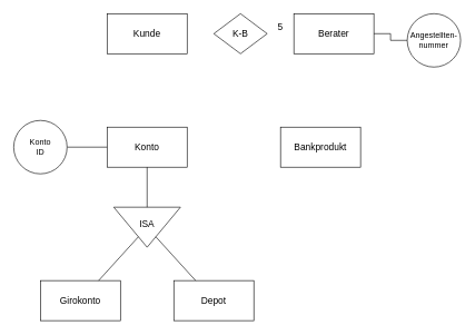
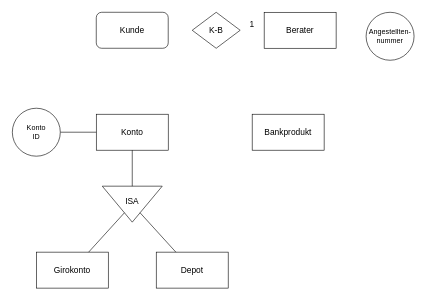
  <mxCell id="0" />
  <mxCell id="1" parent="0" />
- <mxCell id="2" value="&lt;font style=&quot;font-size: 14px;&quot;&gt;Kunde&lt;/font&gt;" style="rounded=0;whiteSpace=wrap;html=1;" vertex="1" parent="1"><mxGeometry x="160" y="20" width="120" height="60" as="geometry" /></mxCell>
+ <mxCell id="2" value="&lt;font style=&quot;font-size: 14px;&quot;&gt;Kunde&lt;/font&gt;" style="whiteSpace=wrap;html=1;rounded=1;" vertex="1" parent="1"><mxGeometry x="160" y="20" width="120" height="60" as="geometry" /></mxCell>
  <mxCell id="3" value="&lt;font style=&quot;font-size: 14px;&quot;&gt;Berater&lt;/font&gt;" style="rounded=0;whiteSpace=wrap;html=1;" vertex="1" parent="1"><mxGeometry x="440" y="20" width="120" height="60" as="geometry" /></mxCell>
- <mxCell id="4" value="5" style="text;html=1;align=center;verticalAlign=middle;whiteSpace=wrap;rounded=0;fontSize=14;" vertex="1" parent="1"><mxGeometry x="410" y="30" width="20" height="20" as="geometry" /></mxCell>
+ <mxCell id="4" value="1" style="text;html=1;align=center;verticalAlign=middle;whiteSpace=wrap;rounded=0;fontSize=14;" vertex="1" parent="1"><mxGeometry x="410" y="30" width="20" height="20" as="geometry" /></mxCell>
  <mxCell id="5" value="&lt;font style=&quot;font-size: 14px;&quot;&gt;Bankprodukt&lt;/font&gt;" style="rounded=0;whiteSpace=wrap;html=1;" vertex="1" parent="1"><mxGeometry x="420" y="190" width="120" height="60" as="geometry" /></mxCell>
  <mxCell id="6" value="&lt;font style=&quot;font-size: 14px;&quot;&gt;Konto&lt;/font&gt;" style="rounded=0;whiteSpace=wrap;html=1;" vertex="1" parent="1"><mxGeometry x="160" y="190" width="120" height="60" as="geometry" /></mxCell>
  <mxCell id="7" value="K-B" style="shape=rhombus;perimeter=rhombusPerimeter;whiteSpace=wrap;html=1;align=center;fontSize=14;" vertex="1" parent="1"><mxGeometry x="320" y="20" width="80" height="60" as="geometry" /></mxCell>
  <mxCell id="8" value="" style="group" vertex="1" connectable="0" parent="1"><mxGeometry x="170" y="310" width="100" height="60" as="geometry" /></mxCell>
  <mxCell id="9" value="" style="triangle;whiteSpace=wrap;html=1;rotation=90;" vertex="1" parent="8"><mxGeometry x="20" y="-20" width="60" height="100" as="geometry" /></mxCell>
  <mxCell id="10" value="ISA" style="text;html=1;align=center;verticalAlign=middle;whiteSpace=wrap;rounded=0;fontSize=14;" vertex="1" parent="8"><mxGeometry x="20" y="10" width="60" height="30" as="geometry" /></mxCell>
  <mxCell id="11" style="edgeStyle=orthogonalEdgeStyle;rounded=0;orthogonalLoop=1;jettySize=auto;html=1;endArrow=none;endFill=0;" edge="1" parent="1" source="9" target="6"><mxGeometry relative="1" as="geometry" /></mxCell>
  <mxCell id="12" value="&lt;font style=&quot;font-size: 14px;&quot;&gt;Girokonto&lt;/font&gt;" style="rounded=0;whiteSpace=wrap;html=1;" vertex="1" parent="1"><mxGeometry x="60" y="420" width="120" height="60" as="geometry" /></mxCell>
  <mxCell id="13" value="&lt;font style=&quot;font-size: 14px;&quot;&gt;Depot&lt;/font&gt;" style="rounded=0;whiteSpace=wrap;html=1;" vertex="1" parent="1"><mxGeometry x="260" y="420" width="120" height="60" as="geometry" /></mxCell>
  <mxCell id="14" value="" style="endArrow=none;html=1;rounded=0;" edge="1" parent="1" source="12" target="9"><mxGeometry width="50" height="50" relative="1" as="geometry"><mxPoint x="500" y="350" as="sourcePoint" /><mxPoint x="290" y="350" as="targetPoint" /></mxGeometry></mxCell>
  <mxCell id="15" value="" style="endArrow=none;html=1;rounded=0;" edge="1" parent="1" source="13" target="9"><mxGeometry width="50" height="50" relative="1" as="geometry"><mxPoint x="157" y="430" as="sourcePoint" /><mxPoint x="217" y="364" as="targetPoint" /></mxGeometry></mxCell>
- <mxCell id="16" style="edgeStyle=orthogonalEdgeStyle;rounded=0;orthogonalLoop=1;jettySize=auto;html=1;endArrow=none;endFill=0;" edge="1" parent="1" source="17" target="3"><mxGeometry relative="1" as="geometry" /></mxCell>
  <mxCell id="17" value="Angestellten-nummer" style="ellipse;whiteSpace=wrap;html=1;aspect=fixed;" vertex="1" parent="1"><mxGeometry x="610" y="20" width="80" height="80" as="geometry" /></mxCell>
  <mxCell id="18" style="edgeStyle=orthogonalEdgeStyle;rounded=0;orthogonalLoop=1;jettySize=auto;html=1;endArrow=none;endFill=0;" edge="1" parent="1" source="19" target="6"><mxGeometry relative="1" as="geometry" /></mxCell>
  <mxCell id="19" value="Konto&lt;div&gt;ID&lt;/div&gt;" style="ellipse;whiteSpace=wrap;html=1;aspect=fixed;" vertex="1" parent="1"><mxGeometry x="20" y="180" width="80" height="80" as="geometry" /></mxCell>
